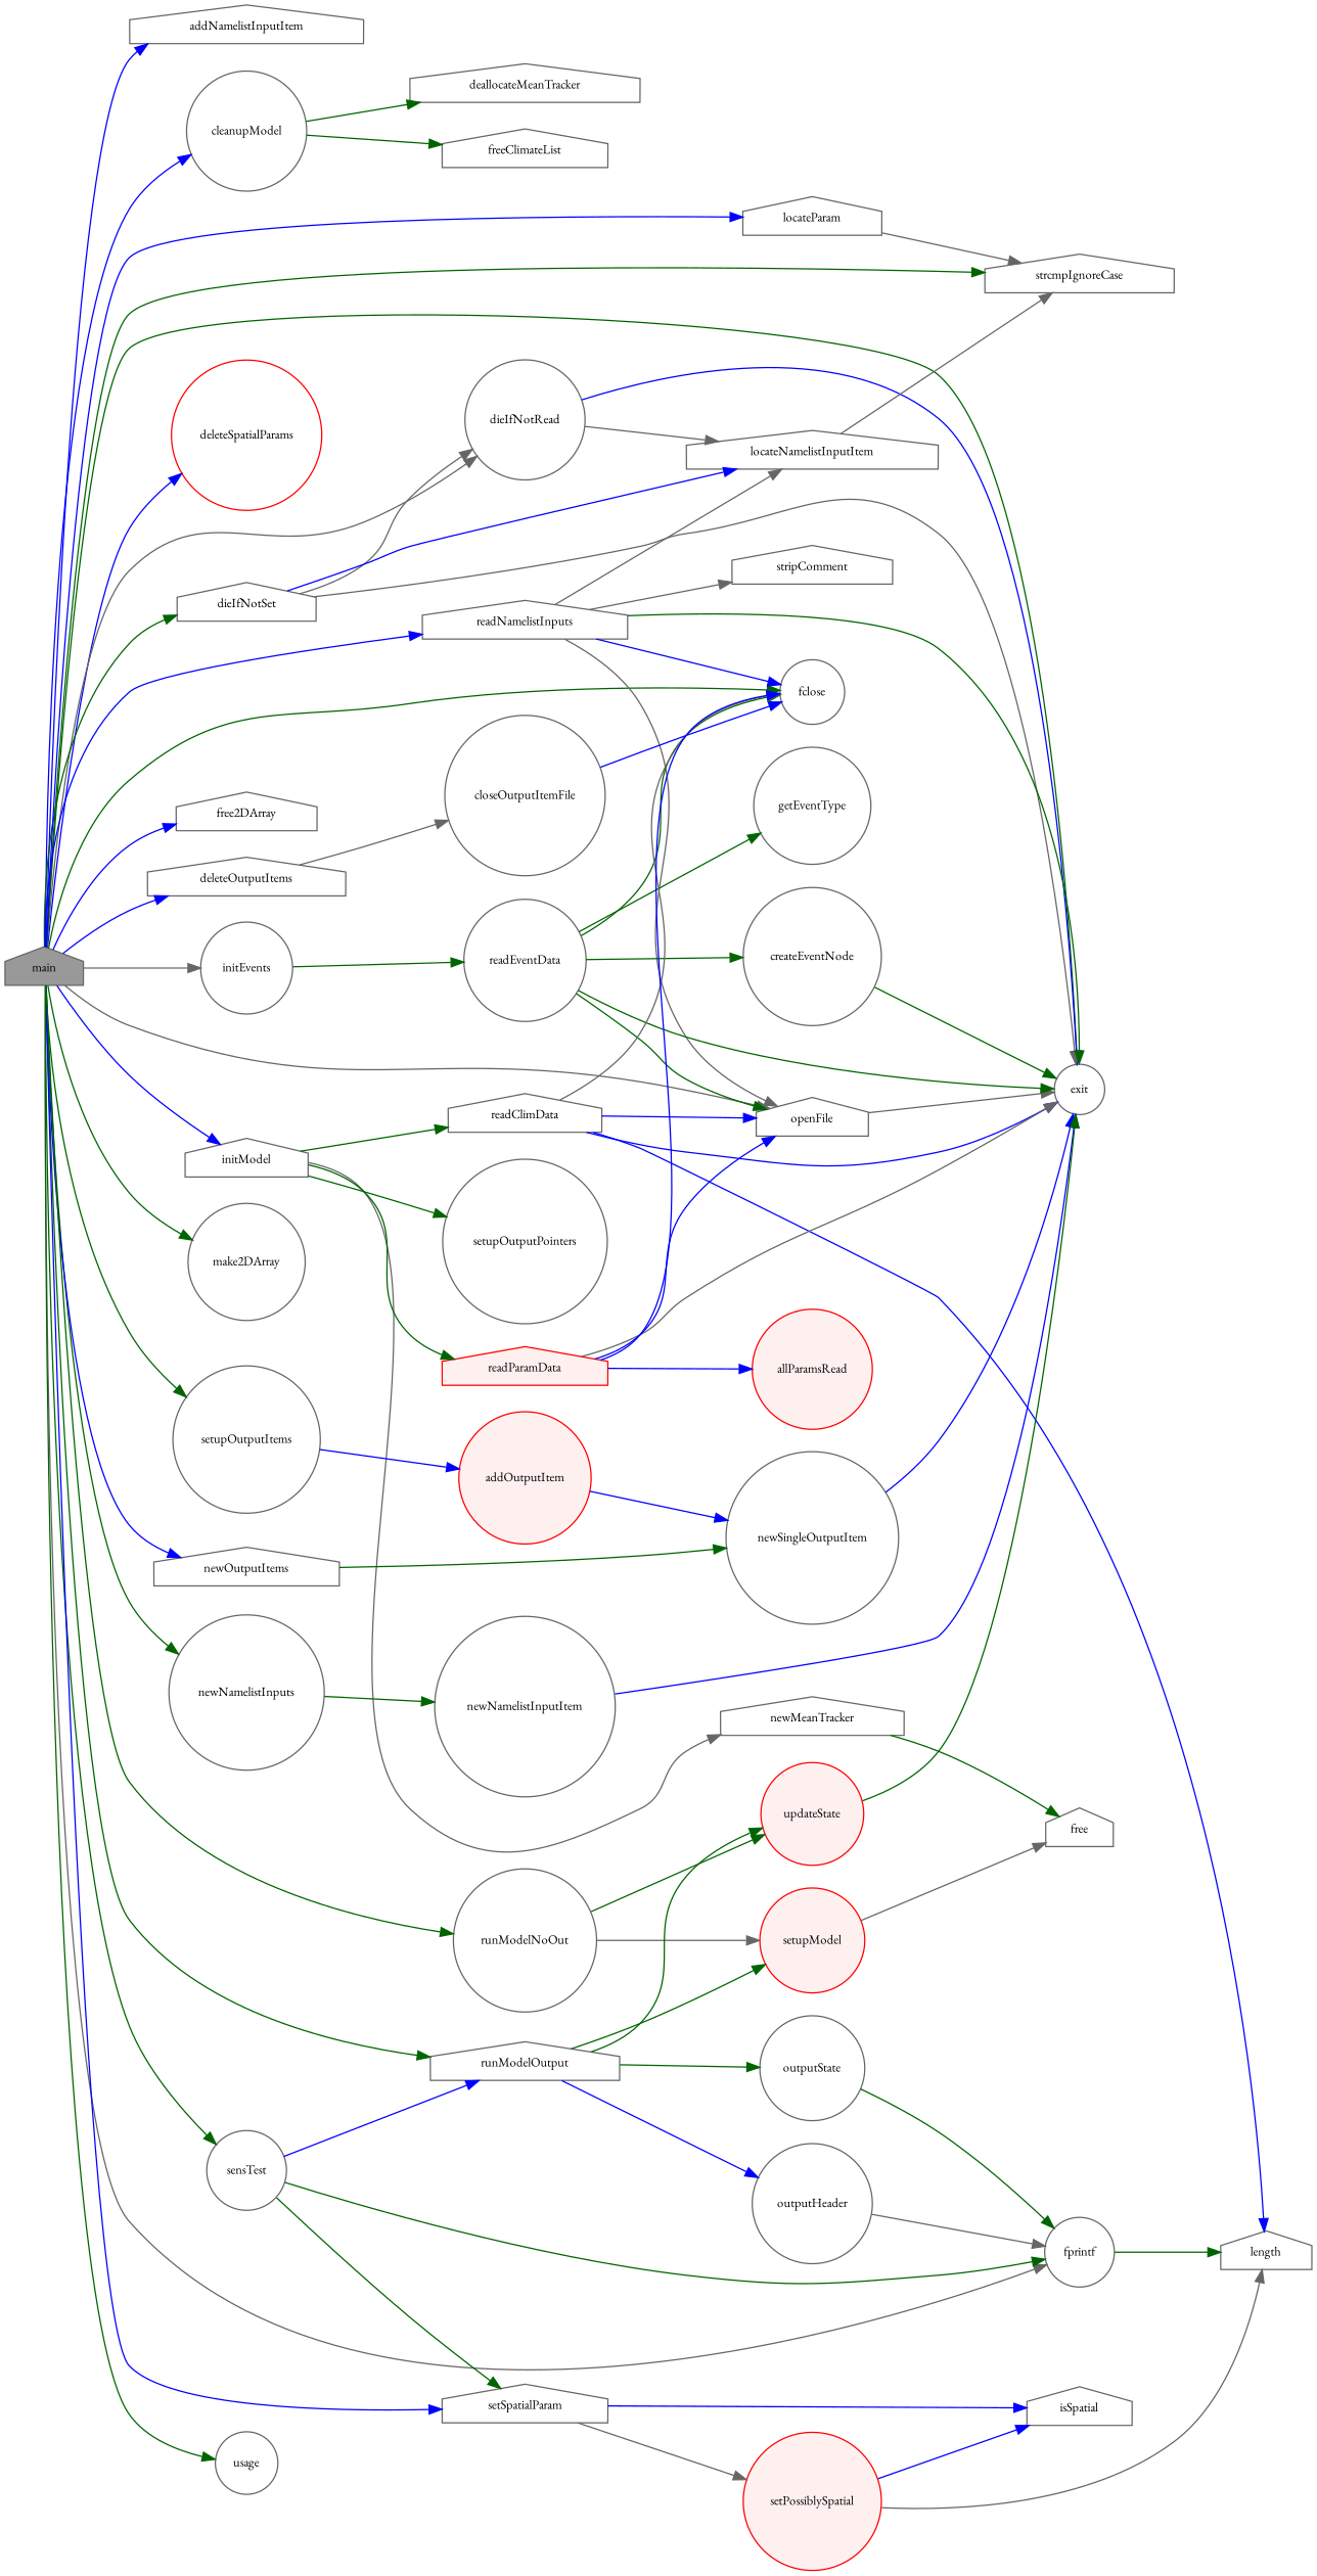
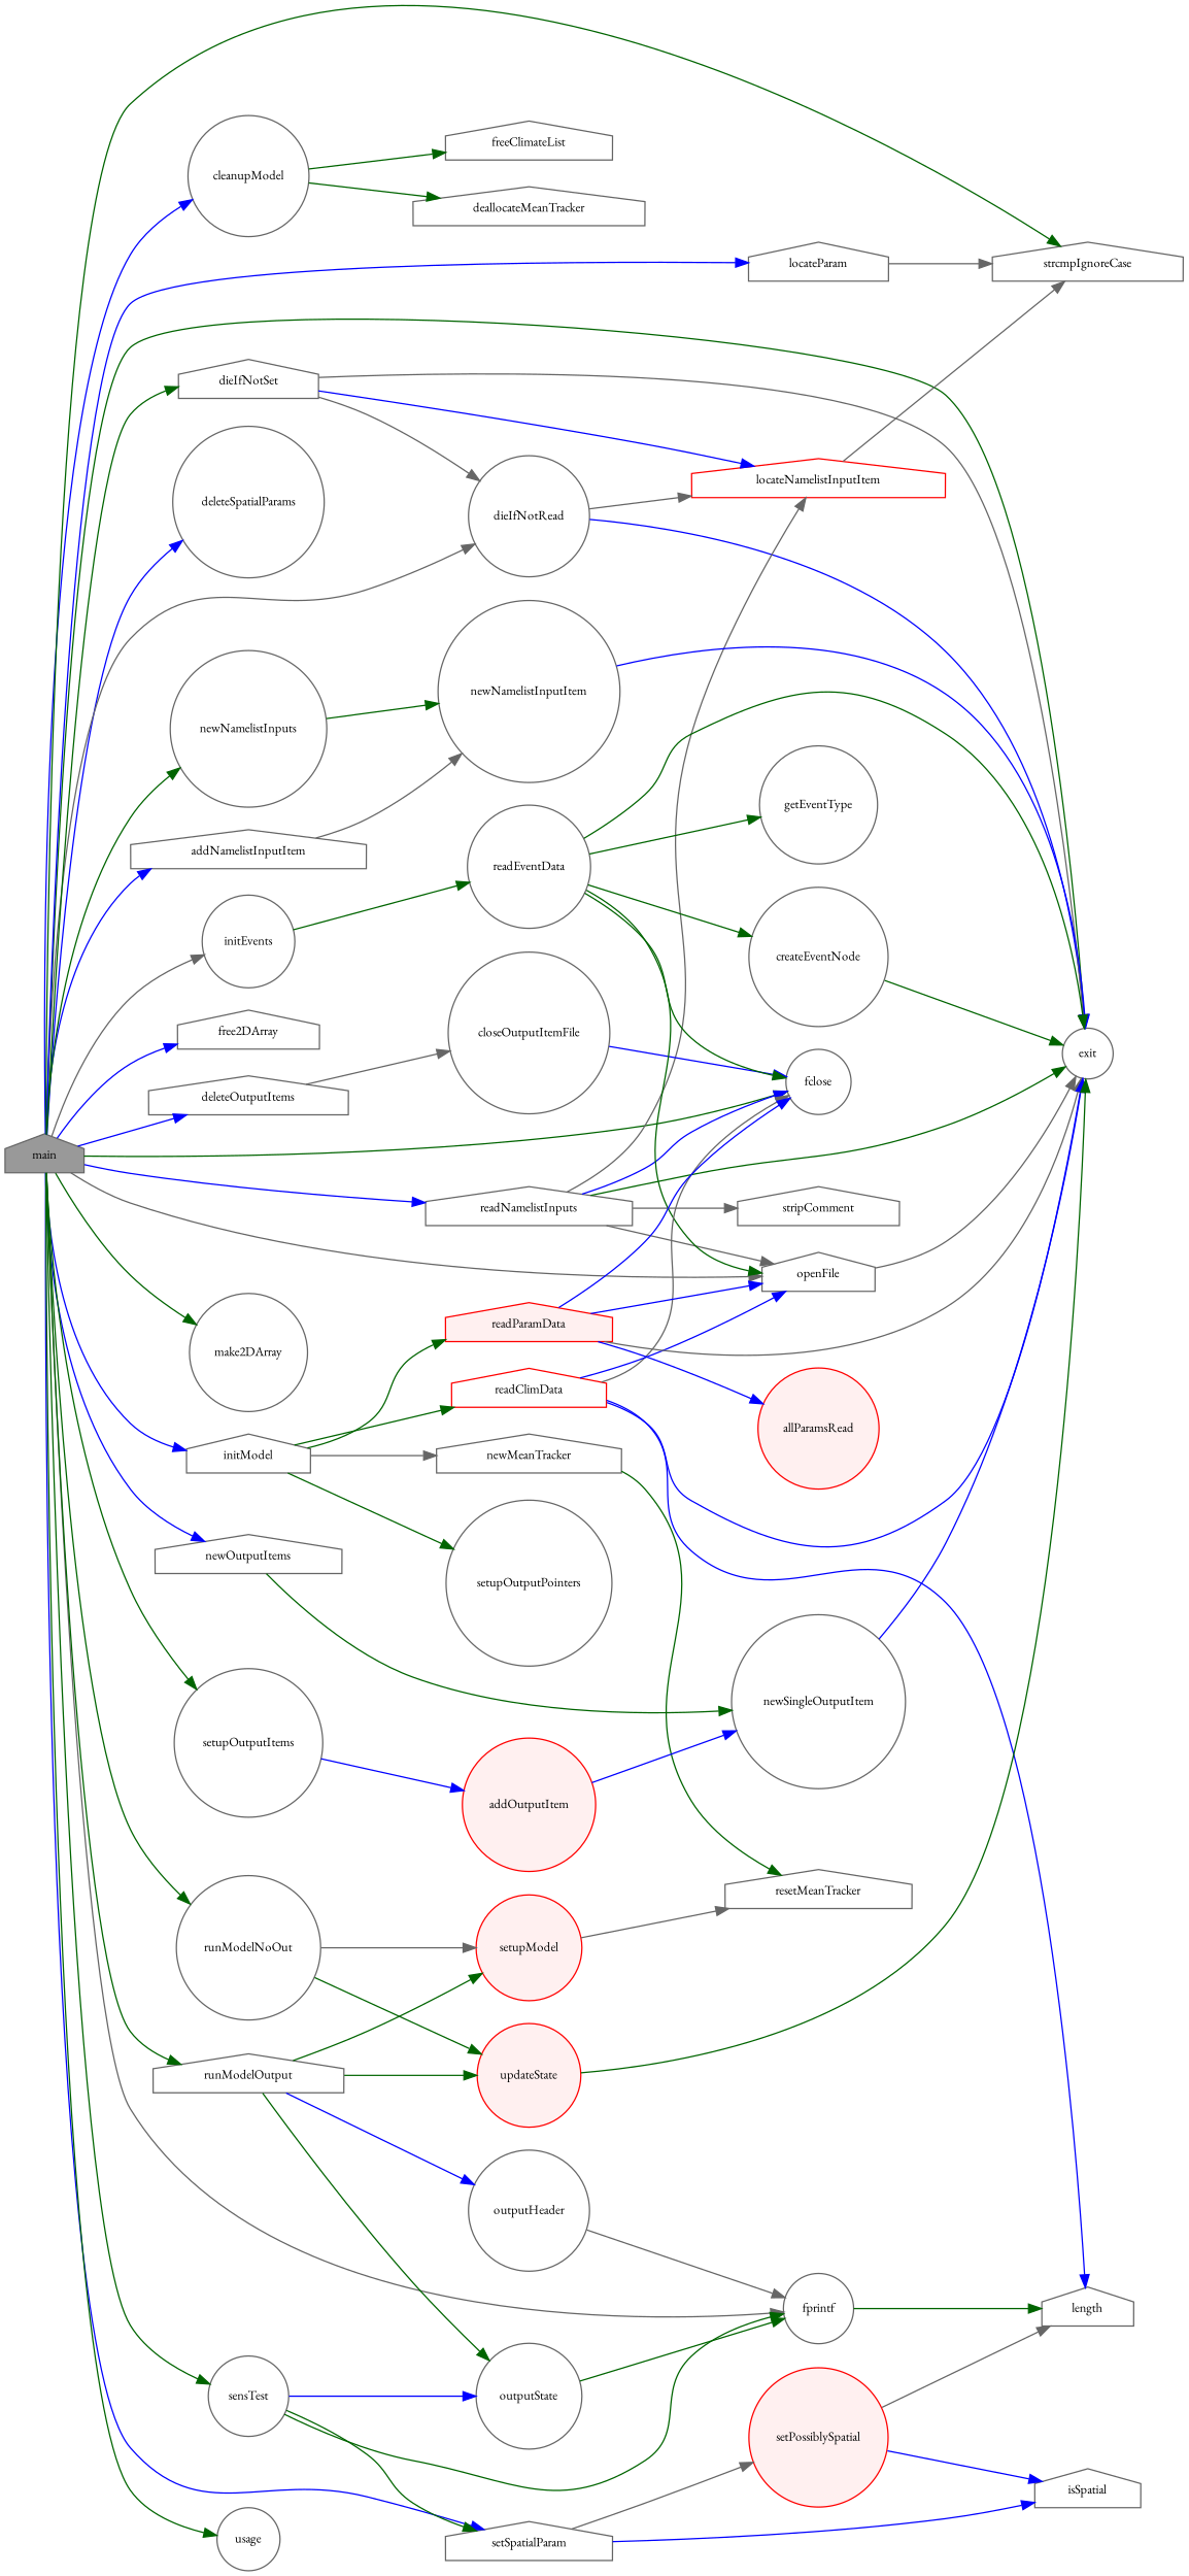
  digraph {
    fontname="EB Garamond"
    rankdir=LR
    node [color=grey40 fillcolor=white fontname="EB Garamond" fontsize=10 shape=circle style=filled]
    edge [color=darkgreen fontname="EB Garamond" fontsize=10 labelfontname=Helvetica labelfontsize=10 style=solid]
    n1 [color=gray40 fillcolor=grey60 fontcolor=black height=0.2 label=main shape=house width=0.4]
    n2 [height=0.2 label=addNamelistInputItem shape=house width=0.4]
    n3 [height=0.2 label=exit width=0.4]
    n4 [height=0.2 label=cleanupModel width=0.4]
    n5 [height=0.2 label=deleteOutputItems shape=house width=0.4]
    n6 [height=0.2 label=fclose width=0.4]
-   n7 [color=red height=0.2 label=deleteSpatialParams width=0.4]
+   n7 [height=0.2 label=deleteSpatialParams width=0.4]
    n8 [height=0.2 label=dieIfNotRead width=0.4]
    n9 [height=0.2 label=strcmpIgnoreCase shape=house width=0.4]
    n10 [height=0.2 label=dieIfNotSet shape=house width=0.4]
    n11 [height=0.2 label=fprintf width=0.4]
    n12 [height=0.2 label=free2DArray shape=house width=0.4]
    n13 [height=0.2 label=initEvents width=0.4]
    n14 [height=0.2 label=openFile shape=house width=0.4]
    n15 [height=0.2 label=initModel shape=house width=0.4]
    n16 [height=0.2 label=locateParam shape=house width=0.4]
    n17 [height=0.2 label=make2DArray width=0.4]
    n18 [height=0.2 label=newNamelistInputs width=0.4]
    n19 [height=0.2 label=newOutputItems shape=house width=0.4]
    n20 [height=0.2 label=readNamelistInputs shape=house width=0.4]
    n21 [height=0.2 label=runModelNoOut width=0.4]
    n22 [height=0.2 label=runModelOutput shape=house width=0.4]
    n23 [height=0.2 label=sensTest width=0.4]
    n24 [height=0.2 label=setSpatialParam shape=house width=0.4]
    n25 [height=0.2 label=setupOutputItems width=0.4]
    n26 [height=0.2 label=usage width=0.4]
    n27 [height=0.2 label=newNamelistInputItem width=0.4]
    n28 [height=0.2 label=deallocateMeanTracker shape=house width=0.4]
    n29 [height=0.2 label=freeClimateList shape=house width=0.4]
    n30 [height=0.2 label=closeOutputItemFile width=0.4]
-   n31 [height=0.2 label=locateNamelistInputItem shape=house width=0.4]
+   n31 [color=red height=0.2 label=locateNamelistInputItem shape=house width=0.4]
    n32 [height=0.2 label=length shape=house width=0.4]
    n33 [height=0.2 label=readEventData width=0.4]
    n34 [height=0.2 label=newMeanTracker shape=house width=0.4]
-   n35 [height=0.2 label=readClimData shape=house width=0.4]
+   n35 [color=red height=0.2 label=readClimData shape=house width=0.4]
    n36 [color=red fillcolor="#FFF0F0" height=0.2 label=readParamData shape=house width=0.4]
    n37 [height=0.2 label=setupOutputPointers width=0.4]
    n38 [height=0.2 label=newSingleOutputItem width=0.4]
    n39 [height=0.2 label=stripComment shape=house width=0.4]
    n40 [color=red fillcolor="#FFF0F0" height=0.2 label=setupModel width=0.4]
    n41 [color=red fillcolor="#FFF0F0" height=0.2 label=updateState width=0.4]
    n42 [height=0.2 label=outputHeader width=0.4]
    n43 [height=0.2 label=outputState width=0.4]
    n44 [height=0.2 label=isSpatial shape=house width=0.4]
    n45 [color=red fillcolor="#FFF0F0" height=0.2 label=setPossiblySpatial width=0.4]
    n46 [color=red fillcolor="#FFF0F0" height=0.2 label=addOutputItem width=0.4]
    n47 [height=0.2 label=createEventNode width=0.4]
    n48 [height=0.2 label=getEventType width=0.4]
-   n49 [height=0.2 label=free shape=house width=0.4]
+   n49 [height=0.2 label=resetMeanTracker shape=house width=0.4]
    n50 [color=red fillcolor="#FFF0F0" height=0.2 label=allParamsRead width=0.4]
    n1 -> n2 [color=blue]
    n1 -> n3
    n1 -> n4 [color=blue]
    n1 -> n5 [color=blue]
    n1 -> n6
    n1 -> n7 [color=blue]
    n1 -> n8 [color=gray40]
    n1 -> n9
    n1 -> n10
    n1 -> n11 [color=gray40]
    n1 -> n12 [color=blue]
    n1 -> n13 [color=gray40]
    n1 -> n14 [color=gray40]
    n1 -> n15 [color=blue]
    n1 -> n16 [color=blue]
    n1 -> n17
    n1 -> n18
    n1 -> n19 [color=blue]
    n1 -> n20 [color=blue]
    n1 -> n21
    n1 -> n22
    n1 -> n23
    n1 -> n24 [color=blue]
    n1 -> n25
    n1 -> n26
+   n2 -> n27 [color=gray40]
    n4 -> n28
    n4 -> n29
    n5 -> n30 [color=gray40]
    n8 -> n3 [color=blue]
    n8 -> n31 [color=gray40]
    n10 -> n3 [color=gray40]
    n10 -> n8 [color=gray40]
    n10 -> n31 [color=blue]
    n11 -> n32
    n13 -> n33
    n14 -> n3 [color=gray40]
    n15 -> n34 [color=gray40]
    n15 -> n35
    n15 -> n36
    n15 -> n37
    n16 -> n9 [color=gray40]
    n18 -> n27
    n19 -> n38
    n20 -> n3
    n20 -> n6 [color=blue]
    n20 -> n14 [color=gray40]
    n20 -> n31 [color=gray40]
    n20 -> n39 [color=gray40]
    n21 -> n40 [color=gray40]
    n21 -> n41
    n22 -> n40
    n22 -> n41
    n22 -> n42 [color=blue]
    n22 -> n43
    n23 -> n11
-   n23 -> n22 [color=blue]
+   n23 -> n43 [color=blue]
    n23 -> n24
    n24 -> n44 [color=blue]
    n24 -> n45 [color=gray40]
    n25 -> n46 [color=blue]
    n27 -> n3 [color=blue]
    n30 -> n6 [color=blue]
    n31 -> n9 [color=gray40]
    n33 -> n3
    n33 -> n6
    n33 -> n14
    n33 -> n47
    n33 -> n48
    n34 -> n49
    n35 -> n3 [color=blue]
    n35 -> n6 [color=gray40]
    n35 -> n14 [color=blue]
    n35 -> n32 [color=blue]
    n36 -> n3 [color=gray40]
    n36 -> n6 [color=blue]
    n36 -> n14 [color=blue]
    n36 -> n50 [color=blue]
    n38 -> n3 [color=blue]
    n40 -> n49 [color=gray40]
    n41 -> n3
    n42 -> n11 [color=gray40]
    n43 -> n11
    n45 -> n32 [color=gray40]
    n45 -> n44 [color=blue]
    n46 -> n38 [color=blue]
    n47 -> n3
  }
